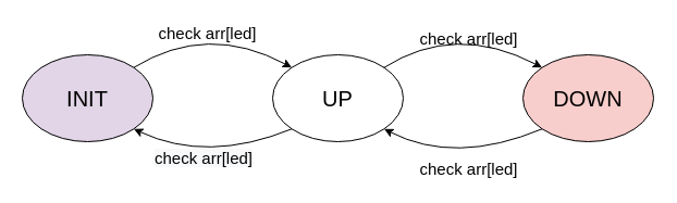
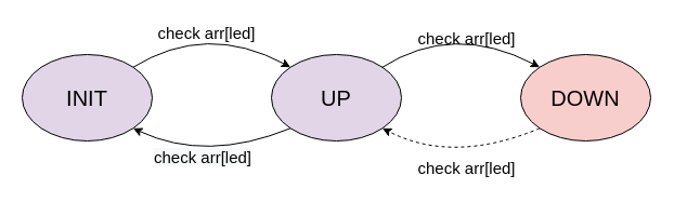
  <mxCell id="0" />
  <mxCell id="1" parent="0" />
- <mxCell id="2" value="&lt;font style=&quot;font-size: 20px&quot;&gt;UP&lt;/font&gt;" style="ellipse;whiteSpace=wrap;html=1;" vertex="1" parent="1"><mxGeometry x="250" y="50" width="120" height="80" as="geometry" /></mxCell>
+ <mxCell id="2" value="&lt;font style=&quot;font-size: 20px&quot;&gt;UP&lt;/font&gt;" style="ellipse;whiteSpace=wrap;html=1;fillColor=#e1d5e7;" vertex="1" parent="1"><mxGeometry x="250" y="50" width="120" height="80" as="geometry" /></mxCell>
  <mxCell id="3" value="&lt;font style=&quot;font-size: 20px&quot;&gt;INIT&lt;/font&gt;" style="ellipse;whiteSpace=wrap;html=1;fillColor=#e1d5e7;" vertex="1" parent="1"><mxGeometry x="20" y="50" width="120" height="80" as="geometry" /></mxCell>
  <mxCell id="4" value="&lt;font style=&quot;font-size: 20px&quot;&gt;DOWN&lt;/font&gt;" style="ellipse;whiteSpace=wrap;html=1;fillColor=#f8cecc;" vertex="1" parent="1"><mxGeometry x="480" y="50" width="120" height="80" as="geometry" /></mxCell>
  <mxCell id="5" value="" style="endArrow=classic;html=1;entryX=1;entryY=1;entryDx=0;entryDy=0;exitX=0;exitY=1;exitDx=0;exitDy=0;curved=1;" edge="1" parent="1" source="2" target="3"><mxGeometry width="50" height="50" relative="1" as="geometry"><mxPoint x="260" y="290" as="sourcePoint" /><mxPoint x="150" y="120" as="targetPoint" /><Array as="points"><mxPoint x="190" y="150" /></Array></mxGeometry></mxCell>
- <mxCell id="6" value="" style="endArrow=classic;html=1;entryX=1;entryY=1;entryDx=0;entryDy=0;exitX=0;exitY=1;exitDx=0;exitDy=0;curved=1;" edge="1" parent="1" source="4" target="2"><mxGeometry width="50" height="50" relative="1" as="geometry"><mxPoint x="460" y="260" as="sourcePoint" /><mxPoint x="495.144" y="120.004" as="targetPoint" /><Array as="points"><mxPoint x="417.57" y="151.72" /></Array></mxGeometry></mxCell>
+ <mxCell id="6" value="" style="endArrow=classic;html=1;entryX=1;entryY=1;entryDx=0;entryDy=0;exitX=0;exitY=1;exitDx=0;exitDy=0;curved=1;dashed=1;" edge="1" parent="1" source="4" target="2"><mxGeometry width="50" height="50" relative="1" as="geometry"><mxPoint x="460" y="260" as="sourcePoint" /><mxPoint x="495.144" y="120.004" as="targetPoint" /><Array as="points"><mxPoint x="417.57" y="151.72" /></Array></mxGeometry></mxCell>
  <mxCell id="7" value="" style="endArrow=classic;html=1;exitX=1;exitY=0;exitDx=0;exitDy=0;entryX=0;entryY=0;entryDx=0;entryDy=0;curved=1;" edge="1" parent="1" source="3" target="2"><mxGeometry width="50" height="50" relative="1" as="geometry"><mxPoint x="160" y="50" as="sourcePoint" /><mxPoint x="210" y="0" as="targetPoint" /><Array as="points"><mxPoint x="190" y="20" /></Array></mxGeometry></mxCell>
  <mxCell id="8" value="" style="endArrow=classic;html=1;entryX=0;entryY=0;entryDx=0;entryDy=0;curved=1;" edge="1" parent="1" target="4"><mxGeometry width="50" height="50" relative="1" as="geometry"><mxPoint x="352" y="62" as="sourcePoint" /><mxPoint x="495.144" y="61.716" as="targetPoint" /><Array as="points"><mxPoint x="417.57" y="20" /></Array></mxGeometry></mxCell>
  <mxCell id="9" value="&lt;font style=&quot;font-size: 15px&quot;&gt;check arr[led]&lt;/font&gt;" style="text;html=1;align=center;verticalAlign=middle;resizable=0;points=[];autosize=1;strokeColor=none;" vertex="1" parent="1"><mxGeometry x="135" y="20" width="110" height="20" as="geometry" /></mxCell>
  <mxCell id="10" value="&lt;font style=&quot;font-size: 15px&quot;&gt;check arr[led]&lt;br&gt;&lt;/font&gt;" style="text;html=1;align=center;verticalAlign=middle;resizable=0;points=[];autosize=1;strokeColor=none;" vertex="1" parent="1"><mxGeometry x="375" y="25" width="110" height="20" as="geometry" /></mxCell>
  <mxCell id="11" value="&lt;font style=&quot;font-size: 15px&quot;&gt;check arr[led]&lt;br&gt;&lt;/font&gt;" style="text;html=1;align=center;verticalAlign=middle;resizable=0;points=[];autosize=1;strokeColor=none;" vertex="1" parent="1"><mxGeometry x="375" y="145" width="110" height="20" as="geometry" /></mxCell>
  <mxCell id="12" value="&lt;span style=&quot;color: rgb(0, 0, 0); font-family: helvetica; font-size: 15px; font-style: normal; font-weight: 400; letter-spacing: normal; text-align: center; text-indent: 0px; text-transform: none; word-spacing: 0px; background-color: rgb(248, 249, 250); display: inline; float: none;&quot;&gt;check arr[led]&lt;/span&gt;" style="text;whiteSpace=wrap;html=1;" vertex="1" parent="1"><mxGeometry x="140" y="130" width="120" height="30" as="geometry" /></mxCell>
